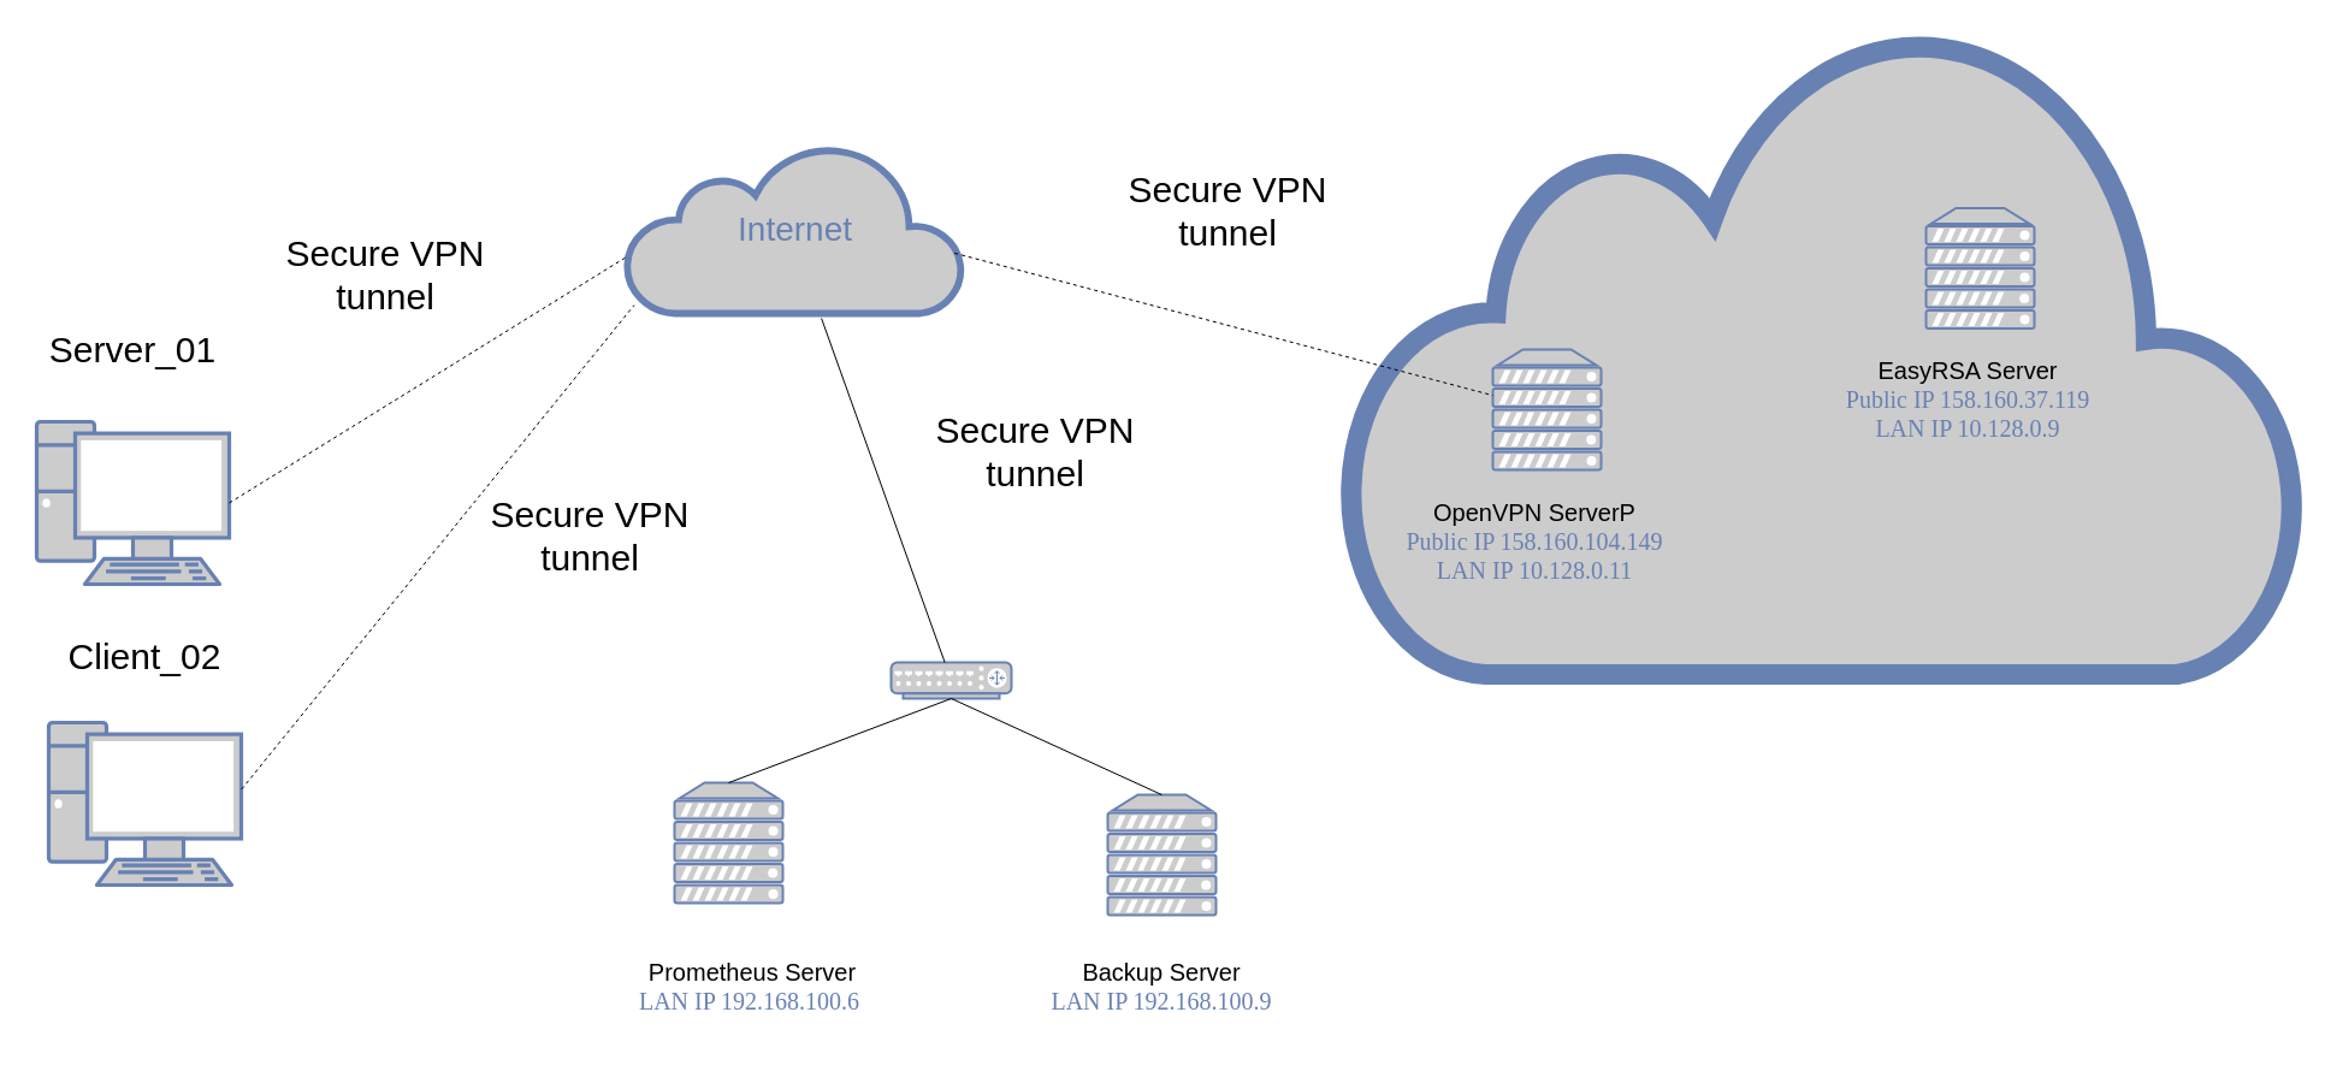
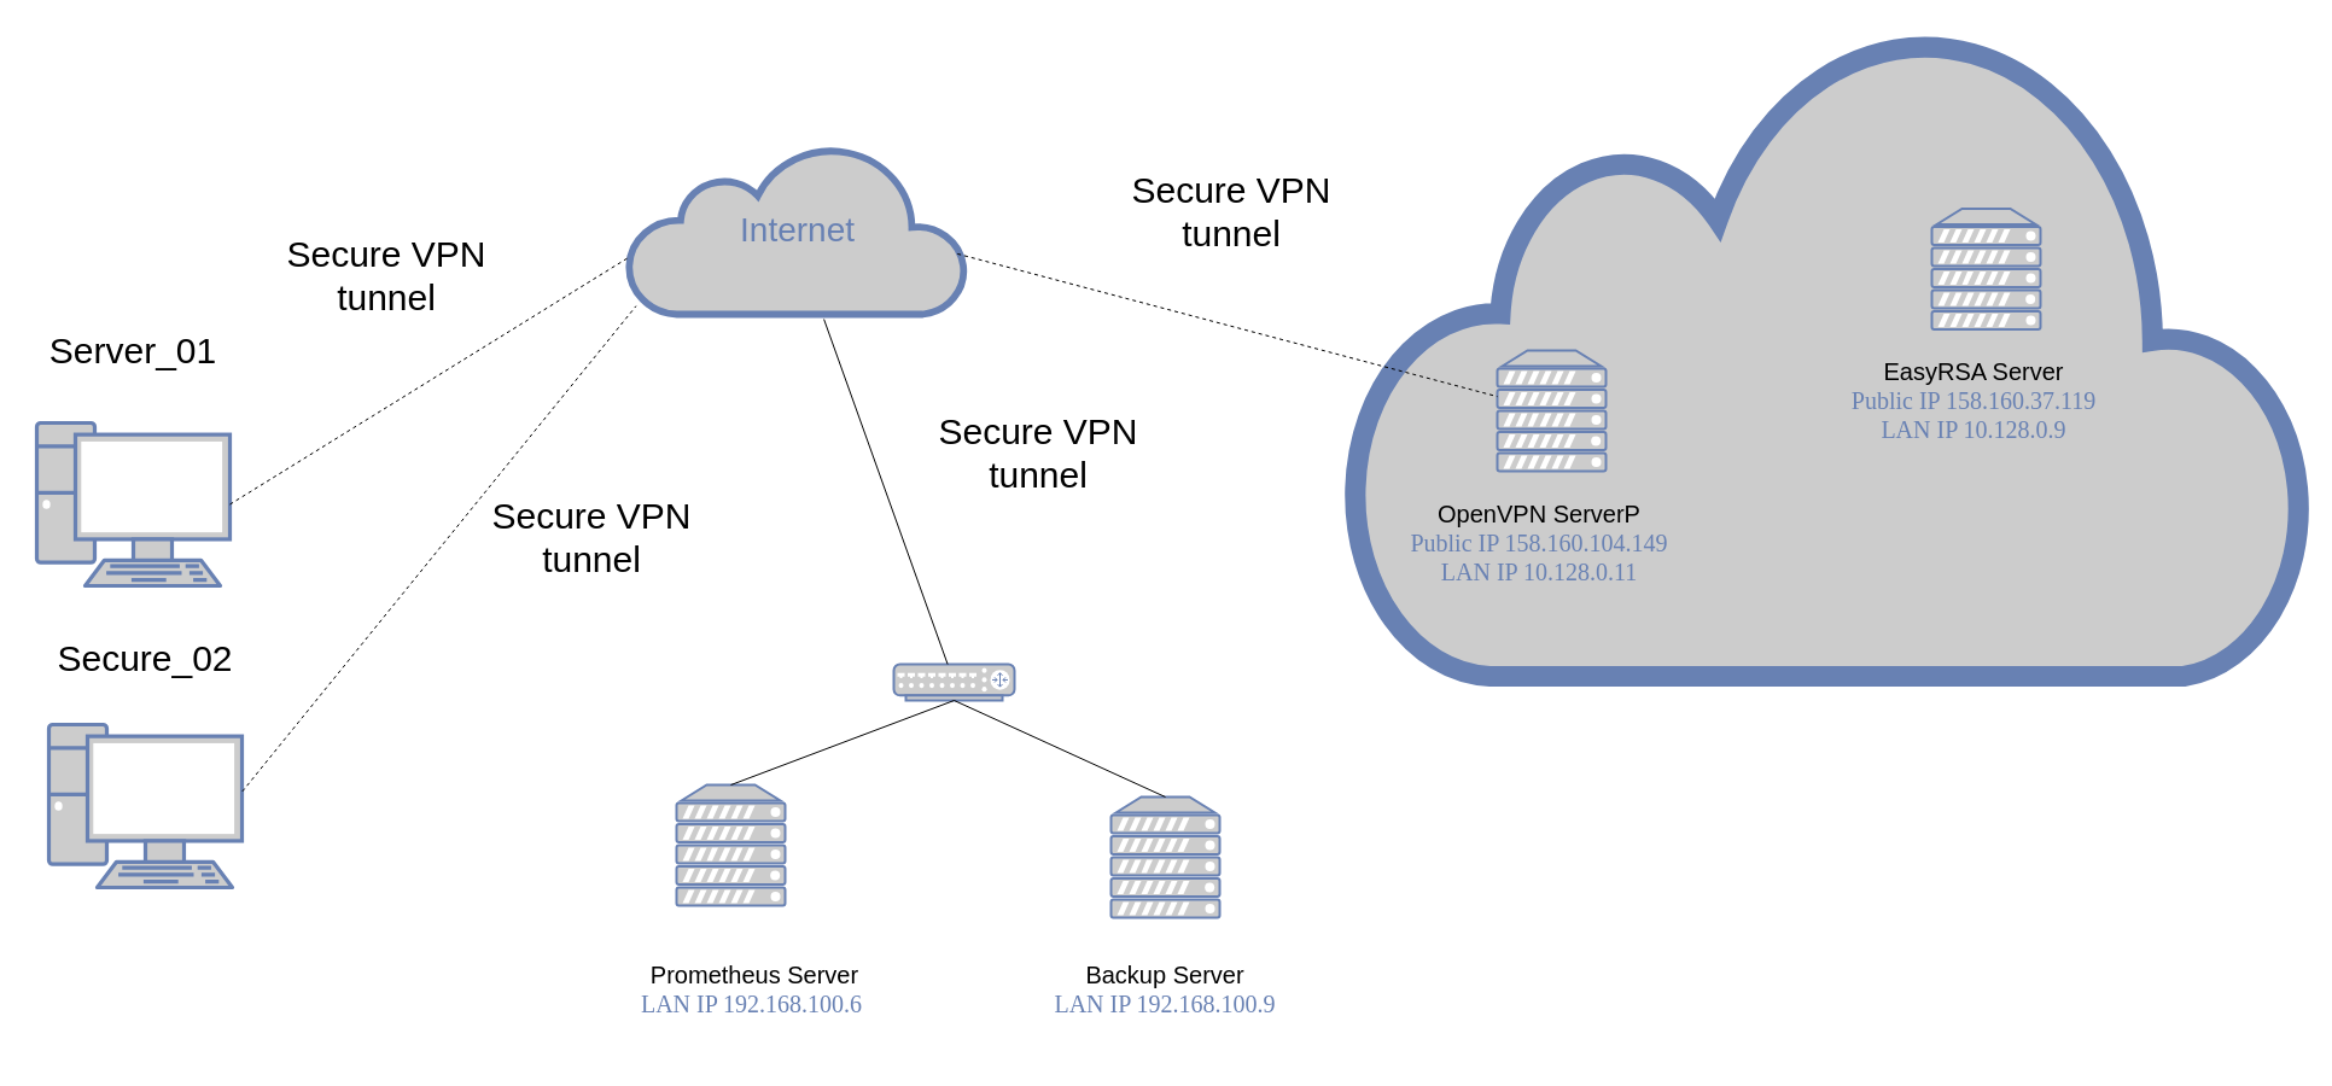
  <mxCell id="0" />
  <mxCell id="1" parent="0" />
  <mxCell id="2" value="" style="html=1;fillColor=#CCCCCC;strokeColor=#6881B3;gradientColor=none;gradientDirection=north;strokeWidth=2;shape=mxgraph.networks.cloud;fontColor=#6881B3;rounded=0;shadow=0;comic=0;align=center;fontSize=28;textOpacity=60;" vertex="1" parent="1"><mxGeometry x="1120" y="20" width="790" height="540" as="geometry" /></mxCell>
  <mxCell id="3" value="" style="fontColor=#0066CC;verticalAlign=top;verticalLabelPosition=bottom;labelPosition=center;align=center;html=1;fillColor=#CCCCCC;strokeColor=#6881B3;gradientColor=none;gradientDirection=north;strokeWidth=2;shape=mxgraph.networks.pc;rounded=0;shadow=0;comic=0;" parent="1" vertex="1"><mxGeometry x="30" y="350" width="160" height="135" as="geometry" /></mxCell>
  <mxCell id="4" value="Internet" style="html=1;fillColor=#CCCCCC;strokeColor=#6881B3;gradientColor=none;gradientDirection=north;strokeWidth=2;shape=mxgraph.networks.cloud;fontColor=#6881B3;rounded=0;shadow=0;comic=0;align=center;fontSize=28;" parent="1" vertex="1"><mxGeometry x="520" y="120" width="280" height="140" as="geometry" /></mxCell>
  <mxCell id="5" value="" style="fontColor=#0066CC;verticalAlign=top;verticalLabelPosition=bottom;labelPosition=center;align=center;html=1;outlineConnect=0;fillColor=#CCCCCC;strokeColor=#6881B3;gradientColor=none;gradientDirection=north;strokeWidth=2;shape=mxgraph.networks.server;" vertex="1" parent="1"><mxGeometry x="1240" y="290" width="90" height="100" as="geometry" /></mxCell>
  <mxCell id="6" value="" style="endArrow=none;dashed=1;html=1;rounded=0;entryX=-0.001;entryY=0.666;entryDx=0;entryDy=0;entryPerimeter=0;exitX=1;exitY=0.5;exitDx=0;exitDy=0;exitPerimeter=0;" edge="1" parent="1" source="3" target="4"><mxGeometry width="50" height="50" relative="1" as="geometry"><mxPoint x="733" y="470" as="sourcePoint" /><mxPoint x="783" y="420" as="targetPoint" /></mxGeometry></mxCell>
  <mxCell id="7" value="&lt;font style=&quot;font-size: 30px;&quot;&gt;Secure VPN tunnel&lt;/font&gt;" style="text;strokeColor=none;align=center;fillColor=none;html=1;verticalAlign=middle;whiteSpace=wrap;rounded=0;" vertex="1" parent="1"><mxGeometry x="230" y="172.5" width="180" height="110" as="geometry" /></mxCell>
  <mxCell id="8" value="" style="endArrow=none;dashed=1;html=1;rounded=0;exitX=0.974;exitY=0.642;exitDx=0;exitDy=0;exitPerimeter=0;" edge="1" parent="1" source="4" target="5"><mxGeometry width="50" height="50" relative="1" as="geometry"><mxPoint x="870" y="430" as="sourcePoint" /><mxPoint x="1230" y="365" as="targetPoint" /></mxGeometry></mxCell>
  <mxCell id="9" value="&lt;font style=&quot;font-size: 30px;&quot;&gt;Secure VPN tunnel&lt;/font&gt;" style="text;strokeColor=none;align=center;fillColor=none;html=1;verticalAlign=middle;whiteSpace=wrap;rounded=0;" vertex="1" parent="1"><mxGeometry x="930" y="120" width="180" height="110" as="geometry" /></mxCell>
  <mxCell id="10" value="&lt;font style=&quot;font-size: 20px;&quot;&gt;OpenVPN ServerP&lt;br style=&quot;border-color: var(--border-color); color: rgb(104, 129, 179); font-family: Verdana;&quot;&gt;&lt;span style=&quot;color: rgb(104, 129, 179); font-family: Verdana;&quot;&gt;Public IP 158.160.104.149&lt;/span&gt;&lt;br style=&quot;border-color: var(--border-color); color: rgb(104, 129, 179); font-family: Verdana;&quot;&gt;&lt;span style=&quot;color: rgb(104, 129, 179); font-family: Verdana;&quot;&gt;LAN IP 10.128.0.11&lt;/span&gt;&lt;/font&gt;" style="text;strokeColor=none;align=center;fillColor=none;html=1;verticalAlign=middle;whiteSpace=wrap;rounded=0;" vertex="1" parent="1"><mxGeometry x="1050" y="390" width="450" height="117.5" as="geometry" /></mxCell>
  <mxCell id="11" value="" style="fontColor=#0066CC;verticalAlign=top;verticalLabelPosition=bottom;labelPosition=center;align=center;html=1;outlineConnect=0;fillColor=#CCCCCC;strokeColor=#6881B3;gradientColor=none;gradientDirection=north;strokeWidth=2;shape=mxgraph.networks.server;" vertex="1" parent="1"><mxGeometry x="1600" y="172.5" width="90" height="100" as="geometry" /></mxCell>
  <mxCell id="12" value="&lt;font style=&quot;font-size: 20px;&quot;&gt;EasyRSA Server&lt;br style=&quot;border-color: var(--border-color); color: rgb(104, 129, 179); font-family: Verdana;&quot;&gt;&lt;span style=&quot;color: rgb(104, 129, 179); font-family: Verdana;&quot;&gt;Public IP 158.160.37.119&lt;/span&gt;&lt;br style=&quot;border-color: var(--border-color); color: rgb(104, 129, 179); font-family: Verdana;&quot;&gt;&lt;span style=&quot;color: rgb(104, 129, 179); font-family: Verdana;&quot;&gt;LAN IP 10.128.0.9&lt;/span&gt;&lt;/font&gt;" style="text;strokeColor=none;align=center;fillColor=none;html=1;verticalAlign=middle;whiteSpace=wrap;rounded=0;" vertex="1" parent="1"><mxGeometry x="1410" y="272.5" width="450" height="117.5" as="geometry" /></mxCell>
  <mxCell id="13" value="&lt;font style=&quot;font-size: 30px;&quot;&gt;Server_01&lt;/font&gt;" style="text;strokeColor=none;align=center;fillColor=none;html=1;verticalAlign=middle;whiteSpace=wrap;rounded=0;" vertex="1" parent="1"><mxGeometry x="20" y="235" width="180" height="110" as="geometry" /></mxCell>
  <mxCell id="14" value="" style="fontColor=#0066CC;verticalAlign=top;verticalLabelPosition=bottom;labelPosition=center;align=center;html=1;outlineConnect=0;fillColor=#CCCCCC;strokeColor=#6881B3;gradientColor=none;gradientDirection=north;strokeWidth=2;shape=mxgraph.networks.server;" vertex="1" parent="1"><mxGeometry x="560" y="650" width="90" height="100" as="geometry" /></mxCell>
  <mxCell id="15" value="&lt;font style=&quot;font-size: 20px;&quot;&gt;Prometheus Server&lt;br style=&quot;border-color: var(--border-color); color: rgb(104, 129, 179); font-family: Verdana;&quot;&gt;&lt;span style=&quot;color: rgb(104, 129, 179); font-family: Verdana;&quot;&gt;LAN IP 192.168.100.6&amp;nbsp;&lt;/span&gt;&lt;/font&gt;" style="text;strokeColor=none;align=center;fillColor=none;html=1;verticalAlign=middle;whiteSpace=wrap;rounded=0;" vertex="1" parent="1"><mxGeometry x="400" y="760" width="450" height="117.5" as="geometry" /></mxCell>
  <mxCell id="16" value="" style="fontColor=#0066CC;verticalAlign=top;verticalLabelPosition=bottom;labelPosition=center;align=center;html=1;outlineConnect=0;fillColor=#CCCCCC;strokeColor=#6881B3;gradientColor=none;gradientDirection=north;strokeWidth=2;shape=mxgraph.networks.server;" vertex="1" parent="1"><mxGeometry x="920" y="660" width="90" height="100" as="geometry" /></mxCell>
  <mxCell id="17" value="&lt;font style=&quot;font-size: 20px;&quot;&gt;Backup Server&lt;br&gt;&lt;span style=&quot;color: rgb(104, 129, 179); font-family: Verdana;&quot;&gt;LAN IP 192.168.100.9&lt;/span&gt;&lt;br&gt;&lt;/font&gt;" style="text;strokeColor=none;align=center;fillColor=none;html=1;verticalAlign=middle;whiteSpace=wrap;rounded=0;" vertex="1" parent="1"><mxGeometry x="740" y="760" width="450" height="117.5" as="geometry" /></mxCell>
  <mxCell id="18" value="" style="fontColor=#0066CC;verticalAlign=top;verticalLabelPosition=bottom;labelPosition=center;align=center;html=1;outlineConnect=0;fillColor=#CCCCCC;strokeColor=#6881B3;gradientColor=none;gradientDirection=north;strokeWidth=2;shape=mxgraph.networks.router;" vertex="1" parent="1"><mxGeometry x="740" y="550" width="100" height="30" as="geometry" /></mxCell>
  <mxCell id="19" value="" style="endArrow=none;html=1;rounded=0;entryX=0.579;entryY=1.029;entryDx=0;entryDy=0;entryPerimeter=0;" edge="1" parent="1" source="18" target="4"><mxGeometry width="50" height="50" relative="1" as="geometry"><mxPoint x="880" y="580" as="sourcePoint" /><mxPoint x="930" y="530" as="targetPoint" /></mxGeometry></mxCell>
  <mxCell id="20" value="" style="endArrow=none;html=1;rounded=0;entryX=0.5;entryY=0;entryDx=0;entryDy=0;entryPerimeter=0;exitX=0.5;exitY=1;exitDx=0;exitDy=0;exitPerimeter=0;" edge="1" parent="1" source="18" target="14"><mxGeometry width="50" height="50" relative="1" as="geometry"><mxPoint x="733.85" y="590" as="sourcePoint" /><mxPoint x="656.15" y="627.618" as="targetPoint" /></mxGeometry></mxCell>
  <mxCell id="21" value="" style="endArrow=none;html=1;rounded=0;entryX=0.5;entryY=1;entryDx=0;entryDy=0;entryPerimeter=0;exitX=0.5;exitY=0;exitDx=0;exitDy=0;exitPerimeter=0;" edge="1" parent="1" source="16" target="18"><mxGeometry width="50" height="50" relative="1" as="geometry"><mxPoint x="830" y="660" as="sourcePoint" /><mxPoint x="880" y="610" as="targetPoint" /></mxGeometry></mxCell>
  <mxCell id="22" value="" style="fontColor=#0066CC;verticalAlign=top;verticalLabelPosition=bottom;labelPosition=center;align=center;html=1;fillColor=#CCCCCC;strokeColor=#6881B3;gradientColor=none;gradientDirection=north;strokeWidth=2;shape=mxgraph.networks.pc;rounded=0;shadow=0;comic=0;" vertex="1" parent="1"><mxGeometry x="40" y="600" width="160" height="135" as="geometry" /></mxCell>
- <mxCell id="23" value="&lt;font style=&quot;font-size: 30px;&quot;&gt;Client_02&lt;/font&gt;" style="text;strokeColor=none;align=center;fillColor=none;html=1;verticalAlign=middle;whiteSpace=wrap;rounded=0;" vertex="1" parent="1"><mxGeometry x="30" y="490" width="180" height="110" as="geometry" /></mxCell>
+ <mxCell id="23" value="&lt;font style=&quot;font-size: 30px;&quot;&gt;Secure_02&lt;/font&gt;" style="text;strokeColor=none;align=center;fillColor=none;html=1;verticalAlign=middle;whiteSpace=wrap;rounded=0;" vertex="1" parent="1"><mxGeometry x="30" y="490" width="180" height="110" as="geometry" /></mxCell>
  <mxCell id="24" value="" style="endArrow=none;dashed=1;html=1;rounded=0;entryX=0.023;entryY=0.951;entryDx=0;entryDy=0;entryPerimeter=0;exitX=1.002;exitY=0.41;exitDx=0;exitDy=0;exitPerimeter=0;" edge="1" parent="1" source="22" target="4"><mxGeometry width="50" height="50" relative="1" as="geometry"><mxPoint x="200" y="605" as="sourcePoint" /><mxPoint x="540" y="610" as="targetPoint" /></mxGeometry></mxCell>
  <mxCell id="25" value="&lt;font style=&quot;font-size: 30px;&quot;&gt;Secure VPN tunnel&lt;/font&gt;" style="text;strokeColor=none;align=center;fillColor=none;html=1;verticalAlign=middle;whiteSpace=wrap;rounded=0;" vertex="1" parent="1"><mxGeometry x="400" y="390" width="180" height="110" as="geometry" /></mxCell>
  <mxCell id="26" value="&lt;font style=&quot;font-size: 30px;&quot;&gt;Secure VPN tunnel&lt;/font&gt;" style="text;strokeColor=none;align=center;fillColor=none;html=1;verticalAlign=middle;whiteSpace=wrap;rounded=0;" vertex="1" parent="1"><mxGeometry x="770" y="320" width="180" height="110" as="geometry" /></mxCell>
